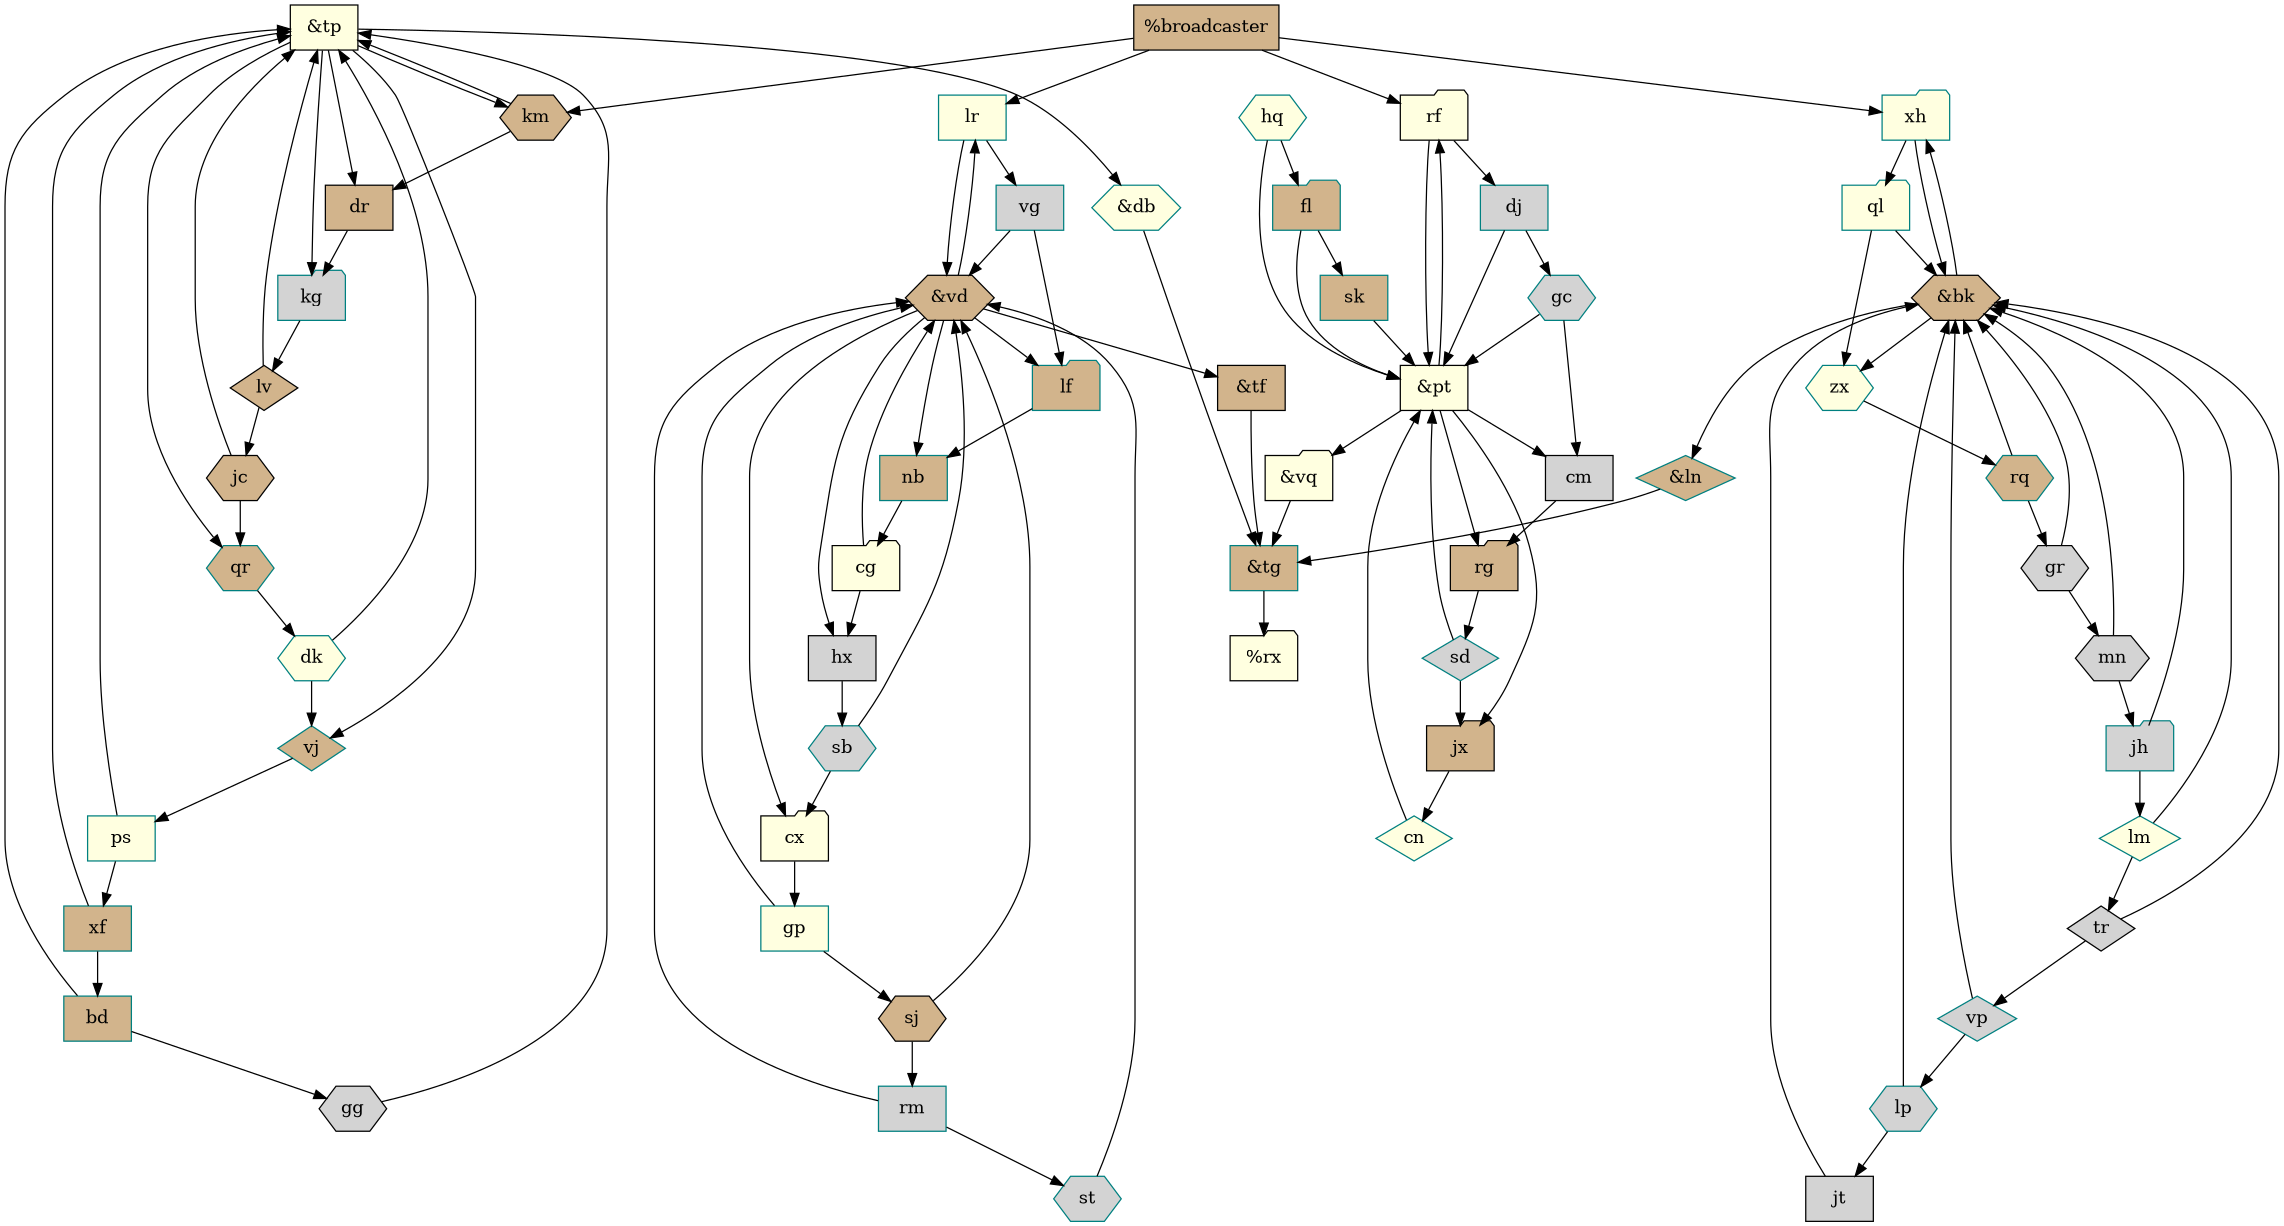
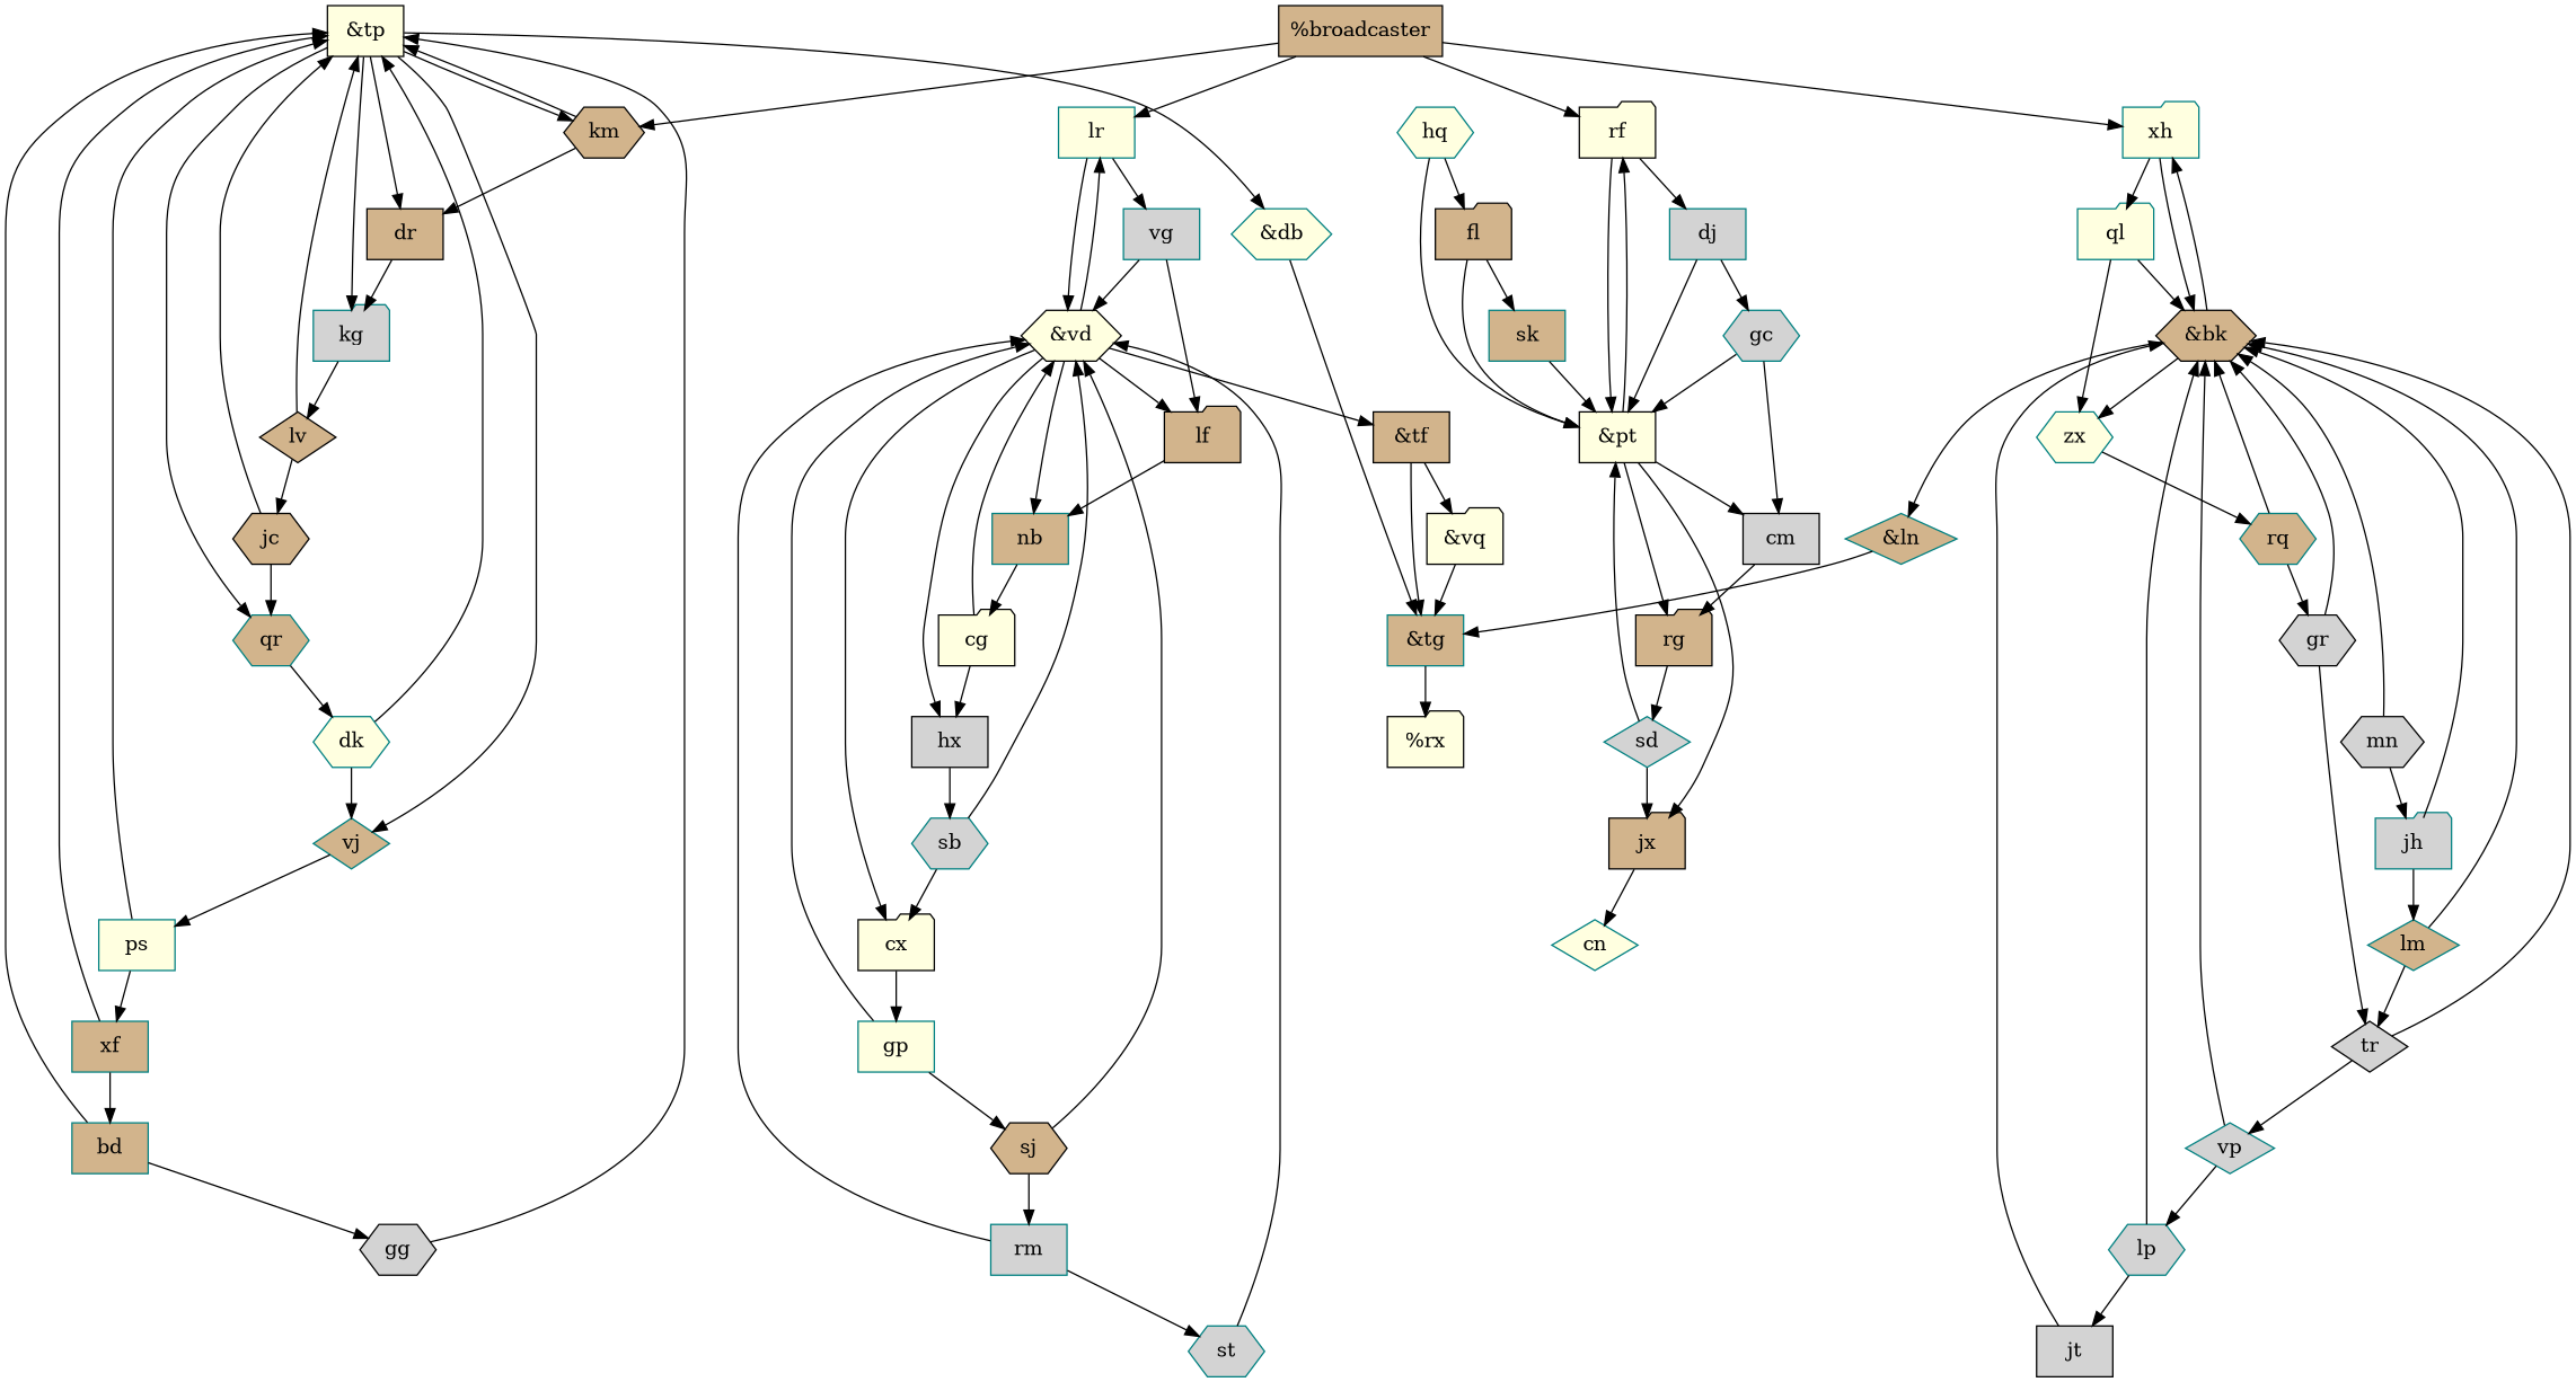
  digraph {
    node [color=teal fillcolor=tan shape=box style=filled]
    n1 [color=black fillcolor=lightyellow label="&tp"]
    bd
    gg [color=black fillcolor=lightgrey shape=hexagon]
    km [color=black shape=hexagon]
    n5 [fillcolor=lightyellow label="&db" shape=hexagon]
    vj [shape=diamond]
    dr [color=black]
    kg [fillcolor=lightgrey shape=folder]
    qr [shape=hexagon]
    n10 [label="&tg"]
    ps [fillcolor=lightyellow]
    lv [color=black shape=diamond]
    dk [fillcolor=lightyellow shape=hexagon]
    n14 [color=black label="&bk" shape=hexagon]
    xh [fillcolor=lightyellow shape=folder]
    n16 [label="&ln" shape=diamond]
    zx [fillcolor=lightyellow shape=hexagon]
    ql [fillcolor=lightyellow shape=folder]
    rq [shape=hexagon]
    n20 [color=black fillcolor=lightyellow label="%rx" shape=folder]
    gr [color=black fillcolor=lightgrey shape=hexagon]
    n22 [color=black label="%broadcaster"]
    lr [fillcolor=lightyellow]
    rf [color=black fillcolor=lightyellow shape=folder]
-   n25 [color=black label="&vd" shape=hexagon]
+   n25 [color=black fillcolor=lightyellow label="&vd" shape=hexagon]
    vg [fillcolor=lightgrey]
    n27 [color=black fillcolor=lightyellow label="&pt"]
    dj [fillcolor=lightgrey]
    hx [color=black fillcolor=lightgrey]
    cx [color=black fillcolor=lightyellow shape=folder]
-   lf [shape=folder]
+   lf [color=black shape=folder]
    nb
    n33 [color=black label="&tf"]
    cm [color=black fillcolor=lightgrey]
    rg [color=black shape=folder]
    jx [color=black shape=folder]
    n37 [color=black fillcolor=lightyellow label="&vq" shape=folder]
    gc [fillcolor=lightgrey shape=hexagon]
    cg [color=black fillcolor=lightyellow shape=folder]
    sb [fillcolor=lightgrey shape=hexagon]
    gp [fillcolor=lightyellow]
    sd [fillcolor=lightgrey shape=diamond]
    cn [fillcolor=lightyellow shape=diamond]
    hq [fillcolor=lightyellow shape=hexagon]
-   fl [shape=folder]
+   fl [color=black shape=folder]
    sj [color=black shape=hexagon]
    rm [fillcolor=lightgrey]
    xf
    jc [color=black shape=hexagon]
    sk
    st [fillcolor=lightgrey shape=hexagon]
    mn [color=black fillcolor=lightgrey shape=hexagon]
    jh [fillcolor=lightgrey shape=folder]
-   lm [fillcolor=lightyellow shape=diamond]
+   lm [shape=diamond]
    tr [color=black fillcolor=lightgrey shape=diamond]
    vp [fillcolor=lightgrey shape=diamond]
    jt [color=black fillcolor=lightgrey]
    lp [fillcolor=lightgrey shape=hexagon]
    n1 -> km
    n1 -> n5
    n1 -> vj
    n1 -> dr
    n1 -> kg
    n1 -> qr
    bd -> n1
    bd -> gg
    gg -> n1
    km -> n1
    km -> dr
    n5 -> n10
    vj -> ps
    dr -> kg
    kg -> lv
    qr -> dk
    n10 -> n20
    ps -> n1
    ps -> xf
    lv -> n1
    lv -> jc
    dk -> n1
    dk -> vj
    n14 -> xh
    n14 -> n16
    n14 -> zx
    xh -> n14
    xh -> ql
    n16 -> n10
    zx -> rq
    ql -> n14
    ql -> zx
    rq -> n14
    rq -> gr
    gr -> n14
-   gr -> mn
+   gr -> tr
    n22 -> km
    n22 -> xh
    n22 -> lr
    n22 -> rf
    lr -> n25
    lr -> vg
    rf -> n27
    rf -> dj
    n25 -> lr
    n25 -> hx
    n25 -> cx
    n25 -> lf
    n25 -> nb
    n25 -> n33
    vg -> n25
    vg -> lf
    n27 -> rf
    n27 -> cm
    n27 -> rg
    n27 -> jx
-   n27 -> n37
+   n33 -> n37
    dj -> n27
    dj -> gc
    hx -> sb
    cx -> gp
    lf -> nb
    nb -> cg
    n33 -> n10
    cm -> rg
    rg -> sd
    jx -> cn
    n37 -> n10
    gc -> n27
    gc -> cm
    cg -> n25
    cg -> hx
    sb -> n25
    sb -> cx
    gp -> n25
    gp -> sj
    sd -> n27
    sd -> jx
-   cn -> n27
    hq -> n27
    hq -> fl
    fl -> n27
    fl -> sk
    sj -> n25
    sj -> rm
    rm -> n25
    rm -> st
    xf -> n1
    xf -> bd
    jc -> n1
    jc -> qr
    sk -> n27
    st -> n25
    mn -> n14
    mn -> jh
    jh -> n14
    jh -> lm
    lm -> n14
    lm -> tr
    tr -> n14
    tr -> vp
    vp -> n14
    vp -> lp
    jt -> n14
    lp -> n14
    lp -> jt
  }
